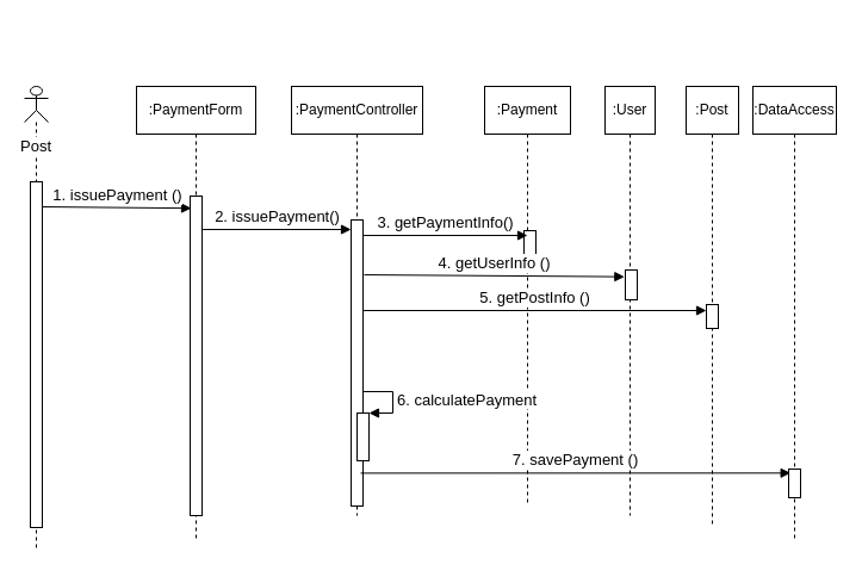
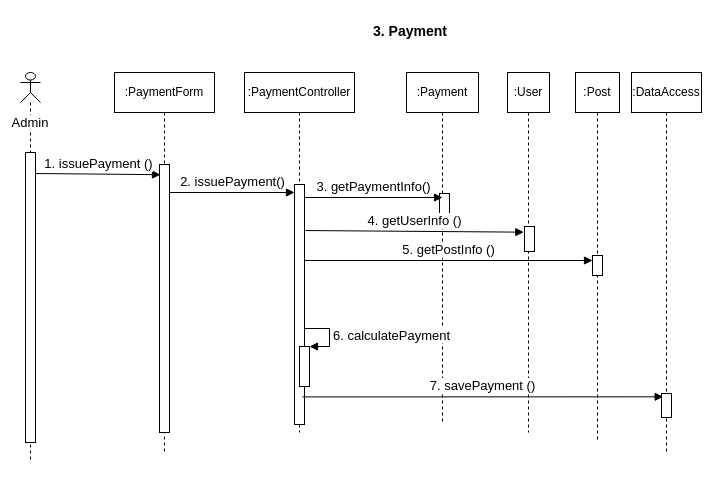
  <mxCell id="0" />
  <mxCell id="1" parent="0" />
- <mxCell id="2" value="&lt;font style=&quot;font-size: 13px&quot;&gt;Post&lt;/font&gt;" style="shape=umlLifeline;participant=umlActor;perimeter=lifelinePerimeter;whiteSpace=wrap;html=1;container=1;collapsible=0;recursiveResize=0;verticalAlign=top;spacingTop=36;labelBackgroundColor=#ffffff;outlineConnect=0;size=30;" parent="1" vertex="1"><mxGeometry x="20" y="72" width="20" height="390" as="geometry" /></mxCell>
+ <mxCell id="2" value="&lt;font style=&quot;font-size: 13px&quot;&gt;Admin&lt;/font&gt;" style="shape=umlLifeline;participant=umlActor;perimeter=lifelinePerimeter;whiteSpace=wrap;html=1;container=1;collapsible=0;recursiveResize=0;verticalAlign=top;spacingTop=36;labelBackgroundColor=#ffffff;outlineConnect=0;size=30;" parent="1" vertex="1"><mxGeometry x="20" y="72" width="20" height="390" as="geometry" /></mxCell>
  <mxCell id="3" value="" style="html=1;points=[];perimeter=orthogonalPerimeter;" parent="2" vertex="1"><mxGeometry x="5" y="80" width="10" height="290" as="geometry" /></mxCell>
  <mxCell id="4" value="&lt;font style=&quot;font-size: 13px&quot;&gt;1. issuePayment ()&lt;/font&gt;" style="html=1;verticalAlign=bottom;endArrow=block;entryX=0.1;entryY=0.038;entryDx=0;entryDy=0;entryPerimeter=0;" parent="2" target="7" edge="1"><mxGeometry width="80" relative="1" as="geometry"><mxPoint x="15" y="101" as="sourcePoint" /><mxPoint x="132" y="101.265" as="targetPoint" /></mxGeometry></mxCell>
+ <mxCell id="5" value="&lt;b&gt;&lt;font style=&quot;font-size: 14px&quot;&gt;3. Payment&lt;/font&gt;&lt;/b&gt;" style="text;html=1;resizable=0;points=[];autosize=1;align=left;verticalAlign=top;spacingTop=-4;" parent="1" vertex="1"><mxGeometry x="371" y="20" width="90" height="20" as="geometry" /></mxCell>
  <mxCell id="6" value=":PaymentForm" style="shape=umlLifeline;perimeter=lifelinePerimeter;whiteSpace=wrap;html=1;container=1;collapsible=0;recursiveResize=0;outlineConnect=0;" parent="1" vertex="1"><mxGeometry x="114" y="72" width="100" height="380" as="geometry" /></mxCell>
  <mxCell id="7" value="" style="html=1;points=[];perimeter=orthogonalPerimeter;" parent="6" vertex="1"><mxGeometry x="45" y="92" width="10" height="268" as="geometry" /></mxCell>
  <mxCell id="8" value="&lt;font style=&quot;font-size: 13px&quot;&gt;2. issuePayment()&lt;/font&gt;" style="html=1;verticalAlign=bottom;endArrow=block;" edge="1" parent="6" target="19"><mxGeometry width="80" relative="1" as="geometry"><mxPoint x="55" y="120" as="sourcePoint" /><mxPoint x="158.5" y="120" as="targetPoint" /></mxGeometry></mxCell>
  <mxCell id="9" value=":Payment" style="shape=umlLifeline;perimeter=lifelinePerimeter;whiteSpace=wrap;html=1;container=1;collapsible=0;recursiveResize=0;outlineConnect=0;" parent="1" vertex="1"><mxGeometry x="406" y="72" width="72" height="350" as="geometry" /></mxCell>
  <mxCell id="10" value="" style="html=1;points=[];perimeter=orthogonalPerimeter;" parent="9" vertex="1"><mxGeometry x="33" y="121" width="10" height="20" as="geometry" /></mxCell>
  <mxCell id="11" value="&lt;font style=&quot;font-size: 13px&quot;&gt;4. getUserInfo ()&lt;/font&gt;" style="html=1;verticalAlign=bottom;endArrow=block;exitX=1.2;exitY=0.121;exitDx=0;exitDy=0;exitPerimeter=0;entryX=-0.067;entryY=0.227;entryDx=0;entryDy=0;entryPerimeter=0;" parent="9" edge="1" target="13"><mxGeometry width="80" relative="1" as="geometry"><mxPoint x="-101" y="158.04" as="sourcePoint" /><mxPoint x="122" y="158.04" as="targetPoint" /></mxGeometry></mxCell>
  <mxCell id="12" value=":User" style="shape=umlLifeline;perimeter=lifelinePerimeter;whiteSpace=wrap;html=1;container=1;collapsible=0;recursiveResize=0;outlineConnect=0;" parent="1" vertex="1"><mxGeometry x="507" y="72" width="42" height="360" as="geometry" /></mxCell>
  <mxCell id="13" value="" style="html=1;points=[];perimeter=orthogonalPerimeter;" parent="12" vertex="1"><mxGeometry x="17" y="154" width="10" height="25" as="geometry" /></mxCell>
  <mxCell id="14" value=":Post" style="shape=umlLifeline;perimeter=lifelinePerimeter;whiteSpace=wrap;html=1;container=1;collapsible=0;recursiveResize=0;outlineConnect=0;" parent="1" vertex="1"><mxGeometry x="575" y="72" width="44" height="370" as="geometry" /></mxCell>
  <mxCell id="15" value="" style="html=1;points=[];perimeter=orthogonalPerimeter;" parent="14" vertex="1"><mxGeometry x="17" y="183" width="10" height="20" as="geometry" /></mxCell>
  <mxCell id="16" value=":DataAccess" style="shape=umlLifeline;perimeter=lifelinePerimeter;whiteSpace=wrap;html=1;container=1;collapsible=0;recursiveResize=0;outlineConnect=0;" vertex="1" parent="1"><mxGeometry x="631" y="72" width="70" height="380" as="geometry" /></mxCell>
  <mxCell id="17" value="" style="html=1;points=[];perimeter=orthogonalPerimeter;" parent="16" vertex="1"><mxGeometry x="30" y="321" width="10" height="24" as="geometry" /></mxCell>
  <mxCell id="18" value=":PaymentController" style="shape=umlLifeline;perimeter=lifelinePerimeter;whiteSpace=wrap;html=1;container=1;collapsible=0;recursiveResize=0;outlineConnect=0;" vertex="1" parent="1"><mxGeometry x="244" y="72" width="110" height="360" as="geometry" /></mxCell>
  <mxCell id="19" value="" style="html=1;points=[];perimeter=orthogonalPerimeter;" vertex="1" parent="18"><mxGeometry x="50" y="112" width="10" height="240" as="geometry" /></mxCell>
  <mxCell id="20" value="&lt;font style=&quot;font-size: 13px&quot;&gt;3. getPaymentInfo()&lt;/font&gt;" style="html=1;verticalAlign=bottom;endArrow=block;entryX=0.3;entryY=0.2;entryDx=0;entryDy=0;entryPerimeter=0;" edge="1" parent="18" target="10"><mxGeometry width="80" relative="1" as="geometry"><mxPoint x="60" y="125" as="sourcePoint" /><mxPoint x="188" y="125" as="targetPoint" /></mxGeometry></mxCell>
  <mxCell id="21" value="" style="html=1;points=[];perimeter=orthogonalPerimeter;" vertex="1" parent="18"><mxGeometry x="55" y="274" width="10" height="40" as="geometry" /></mxCell>
  <mxCell id="22" value="&lt;font style=&quot;font-size: 13px&quot;&gt;6. calculatePayment&lt;/font&gt;" style="edgeStyle=orthogonalEdgeStyle;html=1;align=left;spacingLeft=2;endArrow=block;rounded=0;entryX=1;entryY=0;" edge="1" target="21" parent="18"><mxGeometry relative="1" as="geometry"><mxPoint x="60" y="256" as="sourcePoint" /><Array as="points"><mxPoint x="85" y="256" /></Array></mxGeometry></mxCell>
  <mxCell id="23" value="&lt;font style=&quot;font-size: 13px&quot;&gt;5. getPostInfo ()&lt;/font&gt;" style="html=1;verticalAlign=bottom;endArrow=block;" parent="1" edge="1"><mxGeometry width="80" relative="1" as="geometry"><mxPoint x="304" y="260" as="sourcePoint" /><mxPoint x="592" y="260" as="targetPoint" /></mxGeometry></mxCell>
  <mxCell id="24" value="&lt;font style=&quot;font-size: 13px&quot;&gt;7. savePayment ()&lt;/font&gt;" style="html=1;verticalAlign=bottom;endArrow=block;exitX=0.8;exitY=0.885;exitDx=0;exitDy=0;exitPerimeter=0;entryX=0.167;entryY=0.139;entryDx=0;entryDy=0;entryPerimeter=0;" parent="1" target="17" edge="1" source="19"><mxGeometry width="80" relative="1" as="geometry"><mxPoint x="328" y="395.6" as="sourcePoint" /><mxPoint x="779" y="397" as="targetPoint" /></mxGeometry></mxCell>
